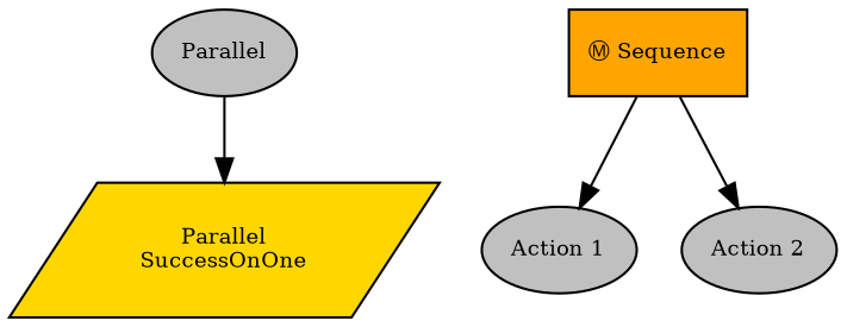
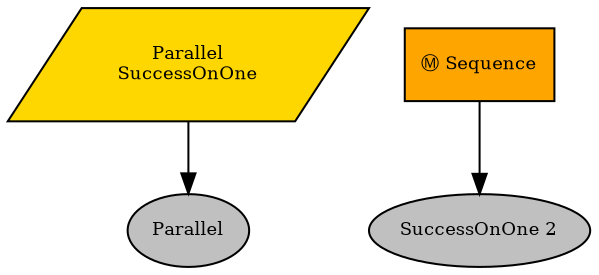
  digraph {
    fontname="times-roman"
    ordering=out
    node [fillcolor=gray fontcolor=black fontname="times-roman" fontsize=9 shape=ellipse style=filled]
    edge [fontname="times-roman"]
    n1 [fillcolor=gold label="Parallel\nSuccessOnOne" shape=parallelogram]
    n2 [label=Parallel]
    n3 [fillcolor=orange label="Ⓜ Sequence" shape=box]
-   n4 [label="Action 1"]
-   n5 [label="Action 2"]
-   n2 -> n1
-   n3 -> n4
+   n5 [label="SuccessOnOne 2"]
+   n1 -> n2
    n3 -> n5
  }
